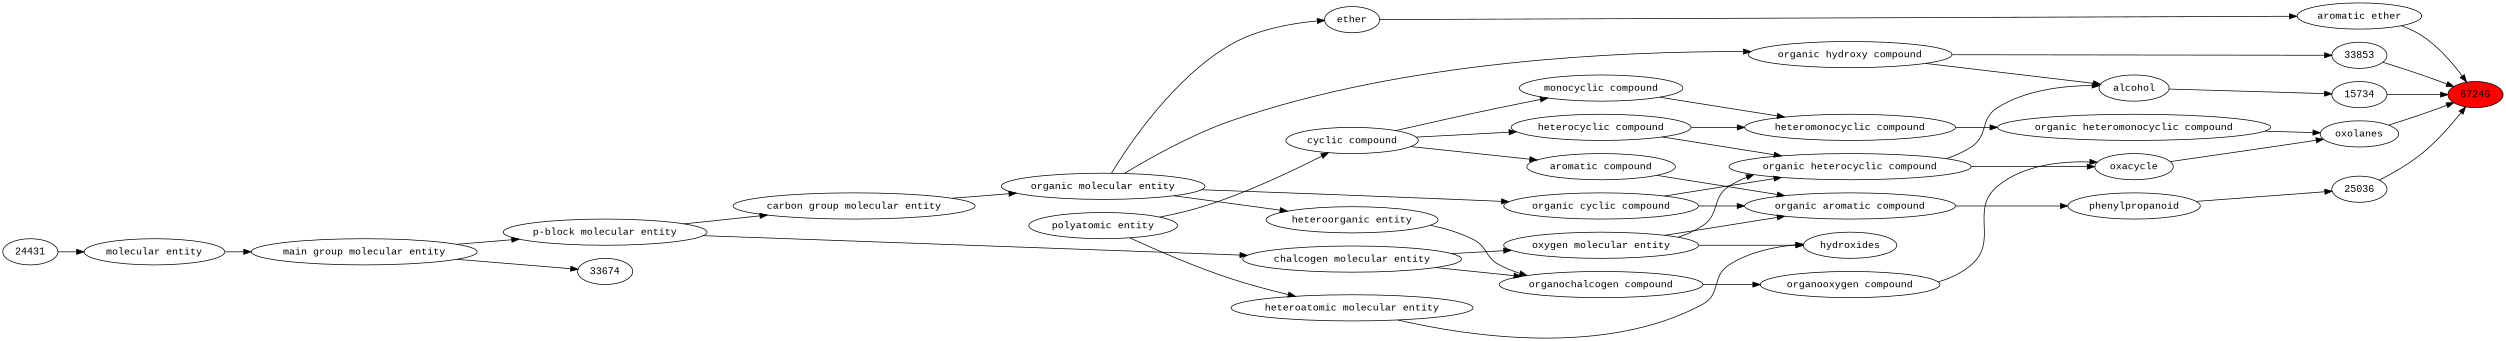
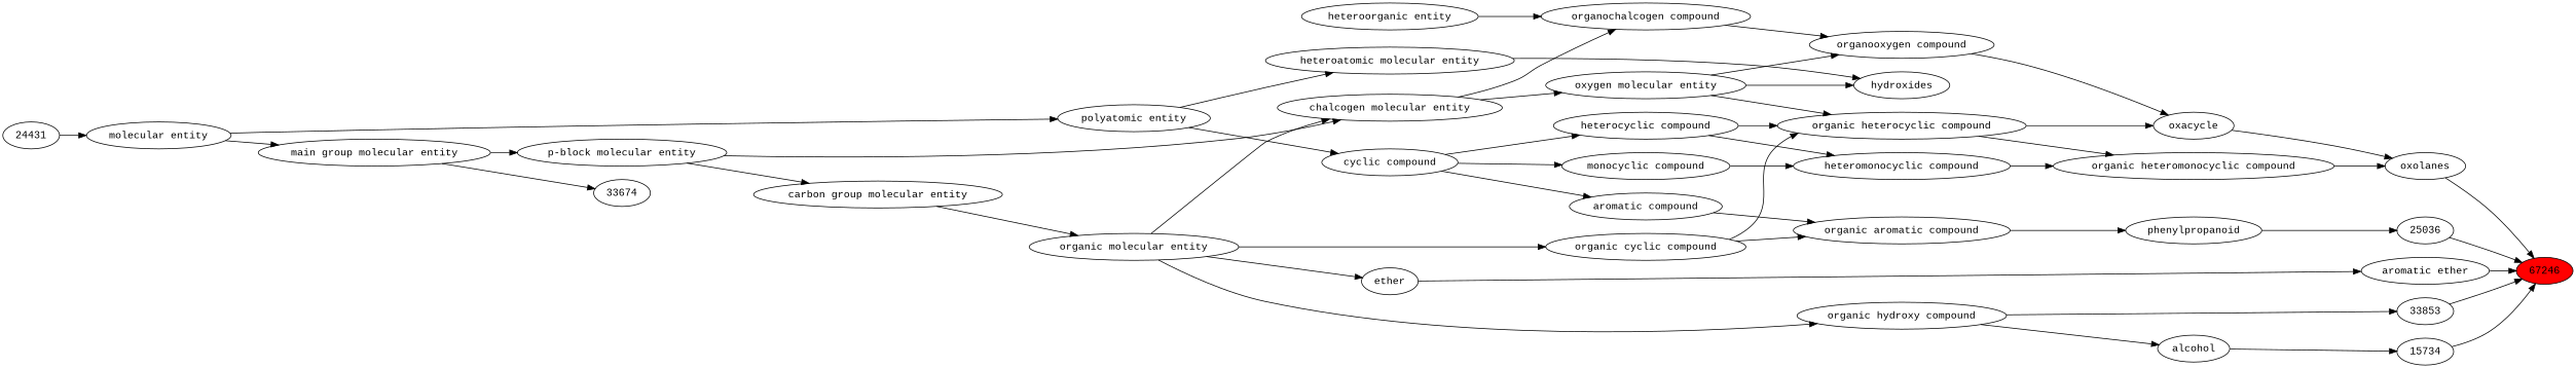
  digraph {
    fontname="Liberation Mono"
    rankdir=LR
    node [fontname="Liberation Mono"]
    edge [fontname="Liberation Mono"]
    n1 [fillcolor=red label=67246 style=filled]
    n2 [label="aromatic ether"]
    n3 [label=oxolanes]
    n4 [label=33853]
    n5 [label=25036]
    n6 [label=15734]
    n7 [label=ether]
    n8 [label="organic heteromonocyclic compound"]
    n9 [label=oxacycle]
    n10 [label="organic hydroxy compound"]
    n11 [label=alcohol]
    n12 [label=phenylpropanoid]
    n13 [label="organic molecular entity"]
    n14 [label="heteroorganic entity"]
    n15 [label="organic cyclic compound"]
    n16 [label="organochalcogen compound"]
    n17 [label="organic heterocyclic compound"]
    n18 [label="organic aromatic compound"]
    n19 [label="heteromonocyclic compound"]
    n20 [label="organooxygen compound"]
    n21 [label=hydroxides]
    n22 [label="carbon group molecular entity"]
    n23 [label="heterocyclic compound"]
    n24 [label="monocyclic compound"]
    n25 [label="oxygen molecular entity"]
    n26 [label="heteroatomic molecular entity"]
    n27 [label="aromatic compound"]
    n28 [label="p-block molecular entity"]
    n29 [label="chalcogen molecular entity"]
    n30 [label="cyclic compound"]
    n31 [label=33674]
    n32 [label="polyatomic entity"]
    n33 [label="main group molecular entity"]
    n34 [label="molecular entity"]
    n35 [label=24431]
    n2 -> n1
    n3 -> n1
    n4 -> n1
    n5 -> n1
    n6 -> n1
    n7 -> n2
    n8 -> n3
    n9 -> n3
    n10 -> n4
    n10 -> n11
    n11 -> n6
    n12 -> n5
    n13 -> n7
    n13 -> n10
-   n13 -> n14
+   n13 -> n29
    n13 -> n15
    n14 -> n16
    n15 -> n17
    n15 -> n18
    n16 -> n20
-   n17 -> n11
+   n17 -> n8
    n17 -> n9
    n18 -> n12
    n19 -> n8
    n20 -> n9
    n22 -> n13
    n23 -> n17
    n23 -> n19
    n24 -> n19
    n25 -> n17
-   n25 -> n18
+   n25 -> n20
    n25 -> n21
    n26 -> n21
    n27 -> n18
    n28 -> n22
    n28 -> n29
    n29 -> n16
    n29 -> n25
    n30 -> n23
    n30 -> n24
    n30 -> n27
    n32 -> n26
    n32 -> n30
    n33 -> n28
    n33 -> n31
+   n34 -> n32
    n34 -> n33
    n35 -> n34
  }
